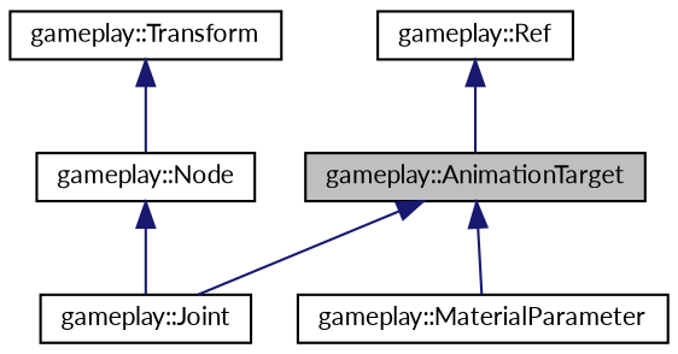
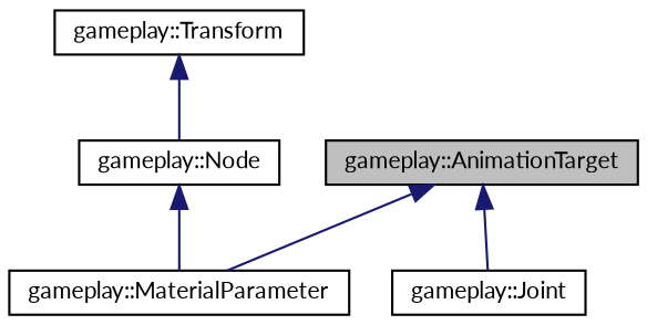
  digraph {
    fontname=Lato
    node [color=black fillcolor=white fontname=Lato fontsize=10 shape=record style=filled]
    edge [color=midnightblue dir=back fontname=Lato fontsize=10 labelfontname=Helvetica labelfontsize=10 style=solid]
    n1 [fillcolor=grey75 fontcolor=black height=0.2 label="gameplay::AnimationTarget" width=0.4]
    n2 [height=0.2 label="gameplay::MaterialParameter" width=0.4]
    n3 [height=0.2 label="gameplay::Joint" width=0.4]
    n4 [height=0.2 label="gameplay::Transform" width=0.4]
    n5 [height=0.2 label="gameplay::Node" width=0.4]
-   n6 [height=0.2 label="gameplay::Ref" width=0.4]
    n1 -> n2
    n1 -> n3
    n4 -> n5
-   n5 -> n3
-   n6 -> n1
+   n5 -> n2
  }
